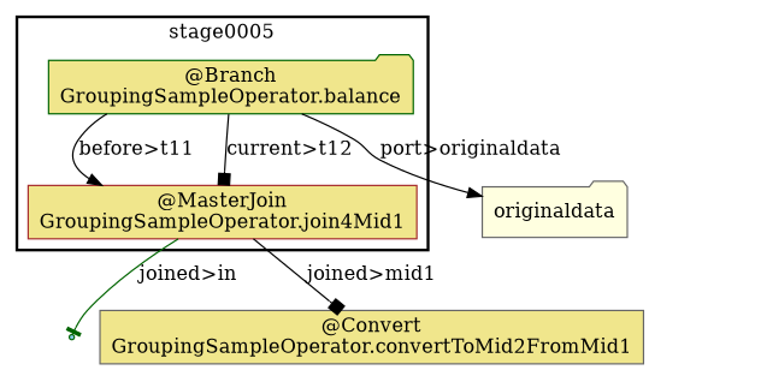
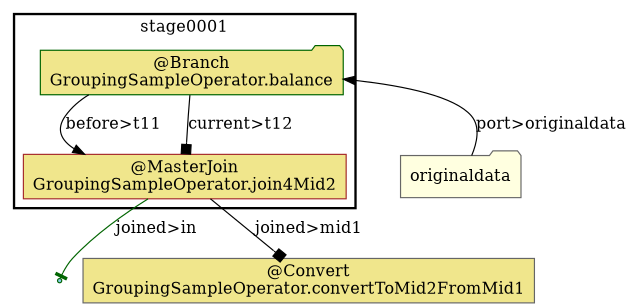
  digraph {
    node [color=darkgreen fillcolor=khaki shape=folder style=filled]
    edge [arrowhead=normal color=black]
    n1 [label="@Branch\nGroupingSampleOperator.balance"]
-   n2 [color=brown label="@MasterJoin\nGroupingSampleOperator.join4Mid1" shape=box]
+   n2 [color=brown label="@MasterJoin\nGroupingSampleOperator.join4Mid2" shape=box]
    "55d04cea-c13b-4b07-89d9-e1351944256e" [fillcolor=skyblue shape=point]
    n4 [color=gray40 label="@Convert\nGroupingSampleOperator.convertToMid2FromMid1" shape=box]
    n5 [color=gray40 fillcolor=lightyellow label=originaldata]
    subgraph cluster_1 {
-     label=stage0005
+     label=stage0001
      style=bold
      n1
      n2
    }
    n1 -> n2 [label="before>t11"]
    n1 -> n2 [arrowhead=box label="current>t12"]
    n2 -> "55d04cea-c13b-4b07-89d9-e1351944256e" [arrowhead=tee color=darkgreen label="joined>in"]
    n2 -> n4 [arrowhead=box label="joined>mid1"]
-   n1 -> n5 [label="port>originaldata"]
+   n5 -> n1 [label="port>originaldata"]
  }
